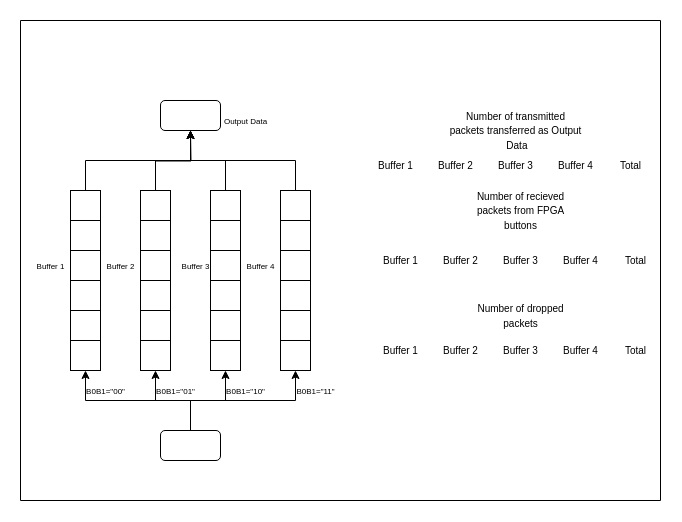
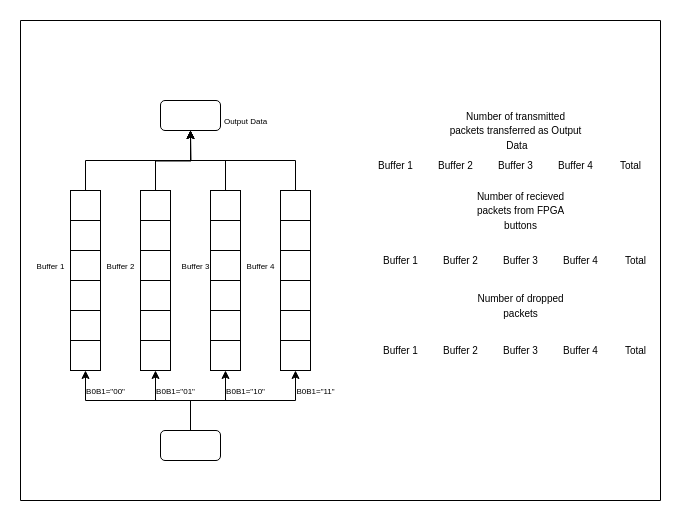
  <mxCell id="0" />
  <mxCell id="1" parent="0" />
  <mxCell id="2" value="" style="whiteSpace=wrap;html=1;aspect=fixed;" parent="1" vertex="1"><mxGeometry x="70" y="340" width="30" height="30" as="geometry" /></mxCell>
  <mxCell id="3" style="edgeStyle=orthogonalEdgeStyle;rounded=0;orthogonalLoop=1;jettySize=auto;html=1;exitX=0.5;exitY=0;exitDx=0;exitDy=0;entryX=0.5;entryY=1;entryDx=0;entryDy=0;" parent="1" source="4" target="35" edge="1"><mxGeometry relative="1" as="geometry" /></mxCell>
  <mxCell id="4" value="" style="whiteSpace=wrap;html=1;aspect=fixed;" parent="1" vertex="1"><mxGeometry x="70" y="190" width="30" height="30" as="geometry" /></mxCell>
  <mxCell id="5" value="" style="whiteSpace=wrap;html=1;aspect=fixed;" parent="1" vertex="1"><mxGeometry x="70" y="220" width="30" height="30" as="geometry" /></mxCell>
  <mxCell id="6" value="" style="whiteSpace=wrap;html=1;aspect=fixed;" parent="1" vertex="1"><mxGeometry x="70" y="250" width="30" height="30" as="geometry" /></mxCell>
  <mxCell id="7" value="" style="whiteSpace=wrap;html=1;aspect=fixed;" parent="1" vertex="1"><mxGeometry x="70" y="280" width="30" height="30" as="geometry" /></mxCell>
  <mxCell id="8" value="" style="whiteSpace=wrap;html=1;aspect=fixed;" parent="1" vertex="1"><mxGeometry x="70" y="310" width="30" height="30" as="geometry" /></mxCell>
  <mxCell id="9" value="" style="whiteSpace=wrap;html=1;aspect=fixed;" parent="1" vertex="1"><mxGeometry x="140" y="340" width="30" height="30" as="geometry" /></mxCell>
  <mxCell id="10" style="edgeStyle=orthogonalEdgeStyle;rounded=0;orthogonalLoop=1;jettySize=auto;html=1;exitX=0.5;exitY=0;exitDx=0;exitDy=0;" parent="1" source="11" edge="1"><mxGeometry relative="1" as="geometry"><mxPoint x="190" y="130" as="targetPoint" /></mxGeometry></mxCell>
  <mxCell id="11" value="" style="whiteSpace=wrap;html=1;aspect=fixed;" parent="1" vertex="1"><mxGeometry x="140" y="190" width="30" height="30" as="geometry" /></mxCell>
  <mxCell id="12" value="" style="whiteSpace=wrap;html=1;aspect=fixed;" parent="1" vertex="1"><mxGeometry x="140" y="220" width="30" height="30" as="geometry" /></mxCell>
  <mxCell id="13" value="" style="whiteSpace=wrap;html=1;aspect=fixed;" parent="1" vertex="1"><mxGeometry x="140" y="250" width="30" height="30" as="geometry" /></mxCell>
  <mxCell id="14" value="" style="whiteSpace=wrap;html=1;aspect=fixed;" parent="1" vertex="1"><mxGeometry x="140" y="280" width="30" height="30" as="geometry" /></mxCell>
  <mxCell id="15" value="" style="whiteSpace=wrap;html=1;aspect=fixed;" parent="1" vertex="1"><mxGeometry x="140" y="310" width="30" height="30" as="geometry" /></mxCell>
  <mxCell id="16" value="" style="whiteSpace=wrap;html=1;aspect=fixed;" parent="1" vertex="1"><mxGeometry x="210" y="340" width="30" height="30" as="geometry" /></mxCell>
  <mxCell id="17" style="edgeStyle=orthogonalEdgeStyle;rounded=0;orthogonalLoop=1;jettySize=auto;html=1;entryX=0.5;entryY=1;entryDx=0;entryDy=0;" parent="1" source="18" target="35" edge="1"><mxGeometry relative="1" as="geometry" /></mxCell>
  <mxCell id="18" value="" style="whiteSpace=wrap;html=1;aspect=fixed;" parent="1" vertex="1"><mxGeometry x="210" y="190" width="30" height="30" as="geometry" /></mxCell>
  <mxCell id="19" value="" style="whiteSpace=wrap;html=1;aspect=fixed;" parent="1" vertex="1"><mxGeometry x="210" y="220" width="30" height="30" as="geometry" /></mxCell>
  <mxCell id="20" value="" style="whiteSpace=wrap;html=1;aspect=fixed;" parent="1" vertex="1"><mxGeometry x="210" y="250" width="30" height="30" as="geometry" /></mxCell>
  <mxCell id="21" value="" style="whiteSpace=wrap;html=1;aspect=fixed;" parent="1" vertex="1"><mxGeometry x="210" y="280" width="30" height="30" as="geometry" /></mxCell>
  <mxCell id="22" value="" style="whiteSpace=wrap;html=1;aspect=fixed;" parent="1" vertex="1"><mxGeometry x="210" y="310" width="30" height="30" as="geometry" /></mxCell>
  <mxCell id="23" value="" style="whiteSpace=wrap;html=1;aspect=fixed;" parent="1" vertex="1"><mxGeometry x="280" y="340" width="30" height="30" as="geometry" /></mxCell>
  <mxCell id="24" style="edgeStyle=orthogonalEdgeStyle;rounded=0;orthogonalLoop=1;jettySize=auto;html=1;entryX=0.5;entryY=1;entryDx=0;entryDy=0;" parent="1" source="25" target="35" edge="1"><mxGeometry relative="1" as="geometry"><mxPoint x="295" y="160" as="targetPoint" /><Array as="points"><mxPoint x="295" y="160" /><mxPoint x="190" y="160" /></Array></mxGeometry></mxCell>
  <mxCell id="25" value="" style="whiteSpace=wrap;html=1;aspect=fixed;" parent="1" vertex="1"><mxGeometry x="280" y="190" width="30" height="30" as="geometry" /></mxCell>
  <mxCell id="26" value="" style="whiteSpace=wrap;html=1;aspect=fixed;" parent="1" vertex="1"><mxGeometry x="280" y="220" width="30" height="30" as="geometry" /></mxCell>
  <mxCell id="27" value="" style="whiteSpace=wrap;html=1;aspect=fixed;" parent="1" vertex="1"><mxGeometry x="280" y="250" width="30" height="30" as="geometry" /></mxCell>
  <mxCell id="28" value="" style="whiteSpace=wrap;html=1;aspect=fixed;" parent="1" vertex="1"><mxGeometry x="280" y="280" width="30" height="30" as="geometry" /></mxCell>
  <mxCell id="29" value="" style="whiteSpace=wrap;html=1;aspect=fixed;" parent="1" vertex="1"><mxGeometry x="280" y="310" width="30" height="30" as="geometry" /></mxCell>
  <mxCell id="30" style="edgeStyle=orthogonalEdgeStyle;rounded=0;orthogonalLoop=1;jettySize=auto;html=1;entryX=0.5;entryY=1;entryDx=0;entryDy=0;" parent="1" source="34" target="9" edge="1"><mxGeometry relative="1" as="geometry" /></mxCell>
  <mxCell id="31" style="edgeStyle=orthogonalEdgeStyle;rounded=0;orthogonalLoop=1;jettySize=auto;html=1;exitX=0.5;exitY=0;exitDx=0;exitDy=0;entryX=0.5;entryY=1;entryDx=0;entryDy=0;" parent="1" source="34" target="16" edge="1"><mxGeometry relative="1" as="geometry" /></mxCell>
  <mxCell id="32" style="edgeStyle=orthogonalEdgeStyle;rounded=0;orthogonalLoop=1;jettySize=auto;html=1;exitX=0.5;exitY=0;exitDx=0;exitDy=0;entryX=0.5;entryY=1;entryDx=0;entryDy=0;" parent="1" source="34" target="23" edge="1"><mxGeometry relative="1" as="geometry" /></mxCell>
  <mxCell id="33" style="edgeStyle=orthogonalEdgeStyle;rounded=0;orthogonalLoop=1;jettySize=auto;html=1;entryX=0.5;entryY=1;entryDx=0;entryDy=0;" parent="1" source="34" target="2" edge="1"><mxGeometry relative="1" as="geometry"><Array as="points"><mxPoint x="190" y="400" /><mxPoint x="85" y="400" /></Array></mxGeometry></mxCell>
  <mxCell id="34" value="" style="rounded=1;whiteSpace=wrap;html=1;" parent="1" vertex="1"><mxGeometry x="160" y="430" width="60" height="30" as="geometry" /></mxCell>
  <mxCell id="35" value="" style="rounded=1;whiteSpace=wrap;html=1;" parent="1" vertex="1"><mxGeometry x="160" y="100" width="60" height="30" as="geometry" /></mxCell>
  <mxCell id="36" value="&lt;font style=&quot;font-size: 8px;&quot;&gt;B0B1=&quot;00&quot;&lt;/font&gt;" style="text;html=1;resizable=0;autosize=1;align=center;verticalAlign=middle;points=[];fillColor=none;strokeColor=none;rounded=0;" parent="1" vertex="1"><mxGeometry x="80" y="380" width="50" height="20" as="geometry" /></mxCell>
  <mxCell id="37" value="&lt;font style=&quot;font-size: 8px;&quot;&gt;B0B1=&quot;01&quot;&lt;/font&gt;" style="text;html=1;resizable=0;autosize=1;align=center;verticalAlign=middle;points=[];fillColor=none;strokeColor=none;rounded=0;" parent="1" vertex="1"><mxGeometry x="150" y="380" width="50" height="20" as="geometry" /></mxCell>
  <mxCell id="38" value="&lt;font style=&quot;font-size: 8px;&quot;&gt;B0B1=&quot;10&quot;&lt;/font&gt;" style="text;html=1;resizable=0;autosize=1;align=center;verticalAlign=middle;points=[];fillColor=none;strokeColor=none;rounded=0;" parent="1" vertex="1"><mxGeometry x="220" y="380" width="50" height="20" as="geometry" /></mxCell>
  <mxCell id="39" value="&lt;font style=&quot;font-size: 8px;&quot;&gt;B0B1=&quot;11&quot;&lt;/font&gt;" style="text;html=1;resizable=0;autosize=1;align=center;verticalAlign=middle;points=[];fillColor=none;strokeColor=none;rounded=0;" parent="1" vertex="1"><mxGeometry x="290" y="380" width="50" height="20" as="geometry" /></mxCell>
  <mxCell id="40" value="&lt;font style=&quot;font-size: 8px;&quot;&gt;Output Data&lt;/font&gt;" style="text;html=1;resizable=0;autosize=1;align=center;verticalAlign=middle;points=[];fillColor=none;strokeColor=none;rounded=0;" parent="1" vertex="1"><mxGeometry x="215" y="110" width="60" height="20" as="geometry" /></mxCell>
  <mxCell id="41" value="&lt;font style=&quot;font-size: 8px;&quot;&gt;Buffer 1&lt;/font&gt;" style="text;html=1;resizable=0;autosize=1;align=center;verticalAlign=middle;points=[];fillColor=none;strokeColor=none;rounded=0;" parent="1" vertex="1"><mxGeometry x="30" y="255" width="40" height="20" as="geometry" /></mxCell>
  <mxCell id="42" value="&lt;font style=&quot;font-size: 8px;&quot;&gt;Buffer 2&lt;/font&gt;" style="text;html=1;resizable=0;autosize=1;align=center;verticalAlign=middle;points=[];fillColor=none;strokeColor=none;rounded=0;" parent="1" vertex="1"><mxGeometry x="100" y="255" width="40" height="20" as="geometry" /></mxCell>
  <mxCell id="43" value="&lt;font style=&quot;font-size: 8px;&quot;&gt;Buffer 3&lt;/font&gt;" style="text;html=1;resizable=0;autosize=1;align=center;verticalAlign=middle;points=[];fillColor=none;strokeColor=none;rounded=0;" parent="1" vertex="1"><mxGeometry x="175" y="255" width="40" height="20" as="geometry" /></mxCell>
  <mxCell id="44" value="&lt;font style=&quot;font-size: 8px;&quot;&gt;Buffer 4&lt;/font&gt;" style="text;html=1;resizable=0;autosize=1;align=center;verticalAlign=middle;points=[];fillColor=none;strokeColor=none;rounded=0;" parent="1" vertex="1"><mxGeometry x="240" y="255" width="40" height="20" as="geometry" /></mxCell>
  <mxCell id="45" value="&lt;font style=&quot;font-size: 10px;&quot;&gt;Number of transmitted &lt;br&gt;packets transferred as Output&lt;br&gt;&amp;nbsp;Data&lt;/font&gt;" style="text;html=1;resizable=0;autosize=1;align=center;verticalAlign=middle;points=[];fillColor=none;strokeColor=none;rounded=0;" parent="1" vertex="1"><mxGeometry x="440" y="105" width="150" height="50" as="geometry" /></mxCell>
  <mxCell id="46" value="&lt;span style=&quot;font-size: 10px;&quot;&gt;Buffer 1&lt;/span&gt;" style="text;html=1;resizable=0;autosize=1;align=center;verticalAlign=middle;points=[];fillColor=none;strokeColor=none;rounded=0;" parent="1" vertex="1"><mxGeometry x="370" y="155" width="50" height="20" as="geometry" /></mxCell>
  <mxCell id="47" value="&lt;span style=&quot;font-size: 10px;&quot;&gt;Buffer 2&lt;/span&gt;" style="text;html=1;resizable=0;autosize=1;align=center;verticalAlign=middle;points=[];fillColor=none;strokeColor=none;rounded=0;" parent="1" vertex="1"><mxGeometry x="430" y="155" width="50" height="20" as="geometry" /></mxCell>
  <mxCell id="48" value="&lt;span style=&quot;font-size: 10px;&quot;&gt;Buffer 3&lt;/span&gt;" style="text;html=1;resizable=0;autosize=1;align=center;verticalAlign=middle;points=[];fillColor=none;strokeColor=none;rounded=0;" parent="1" vertex="1"><mxGeometry x="490" y="155" width="50" height="20" as="geometry" /></mxCell>
  <mxCell id="49" value="&lt;span style=&quot;font-size: 10px;&quot;&gt;Buffer 4&lt;/span&gt;" style="text;html=1;resizable=0;autosize=1;align=center;verticalAlign=middle;points=[];fillColor=none;strokeColor=none;rounded=0;" parent="1" vertex="1"><mxGeometry x="550" y="155" width="50" height="20" as="geometry" /></mxCell>
  <mxCell id="50" value="&lt;span style=&quot;font-size: 10px;&quot;&gt;Total&lt;/span&gt;" style="text;html=1;resizable=0;autosize=1;align=center;verticalAlign=middle;points=[];fillColor=none;strokeColor=none;rounded=0;" parent="1" vertex="1"><mxGeometry x="610" y="155" width="40" height="20" as="geometry" /></mxCell>
  <mxCell id="51" value="&lt;font style=&quot;font-size: 10px;&quot;&gt;Number of recieved &lt;br&gt;packets from FPGA &lt;br&gt;buttons&lt;/font&gt;" style="text;html=1;resizable=0;autosize=1;align=center;verticalAlign=middle;points=[];fillColor=none;strokeColor=none;rounded=0;" parent="1" vertex="1"><mxGeometry x="470" y="185" width="100" height="50" as="geometry" /></mxCell>
  <mxCell id="52" value="&lt;span style=&quot;font-size: 10px;&quot;&gt;Buffer 1&lt;/span&gt;" style="text;html=1;resizable=0;autosize=1;align=center;verticalAlign=middle;points=[];fillColor=none;strokeColor=none;rounded=0;" parent="1" vertex="1"><mxGeometry x="375" y="250" width="50" height="20" as="geometry" /></mxCell>
  <mxCell id="53" value="&lt;span style=&quot;font-size: 10px;&quot;&gt;Buffer 2&lt;/span&gt;" style="text;html=1;resizable=0;autosize=1;align=center;verticalAlign=middle;points=[];fillColor=none;strokeColor=none;rounded=0;" parent="1" vertex="1"><mxGeometry x="435" y="250" width="50" height="20" as="geometry" /></mxCell>
  <mxCell id="54" value="&lt;span style=&quot;font-size: 10px;&quot;&gt;Buffer 3&lt;/span&gt;" style="text;html=1;resizable=0;autosize=1;align=center;verticalAlign=middle;points=[];fillColor=none;strokeColor=none;rounded=0;" parent="1" vertex="1"><mxGeometry x="495" y="250" width="50" height="20" as="geometry" /></mxCell>
  <mxCell id="55" value="&lt;span style=&quot;font-size: 10px;&quot;&gt;Buffer 4&lt;/span&gt;" style="text;html=1;resizable=0;autosize=1;align=center;verticalAlign=middle;points=[];fillColor=none;strokeColor=none;rounded=0;" parent="1" vertex="1"><mxGeometry x="555" y="250" width="50" height="20" as="geometry" /></mxCell>
  <mxCell id="56" value="&lt;span style=&quot;font-size: 10px;&quot;&gt;Total&lt;/span&gt;" style="text;html=1;resizable=0;autosize=1;align=center;verticalAlign=middle;points=[];fillColor=none;strokeColor=none;rounded=0;" parent="1" vertex="1"><mxGeometry x="615" y="250" width="40" height="20" as="geometry" /></mxCell>
- <mxCell id="57" value="&lt;span style=&quot;font-size: 10px;&quot;&gt;Number of dropped&lt;br&gt;&lt;/span&gt;&lt;font style=&quot;font-size: 10px;&quot;&gt;packets&lt;/font&gt;" style="text;html=1;resizable=0;autosize=1;align=center;verticalAlign=middle;points=[];fillColor=none;strokeColor=none;rounded=0;" parent="1" vertex="1"><mxGeometry x="470" y="295" width="100" height="40" as="geometry" /></mxCell>
+ <mxCell id="57" value="&lt;span style=&quot;font-size: 10px;&quot;&gt;Number of dropped&lt;br&gt;&lt;/span&gt;&lt;font style=&quot;font-size: 10px;&quot;&gt;packets&lt;/font&gt;" style="text;html=1;resizable=0;autosize=1;align=center;verticalAlign=middle;points=[];fillColor=none;strokeColor=none;rounded=0;" parent="1" vertex="1"><mxGeometry x="470" y="285" width="100" height="40" as="geometry" /></mxCell>
  <mxCell id="58" value="&lt;span style=&quot;font-size: 10px;&quot;&gt;Buffer 1&lt;/span&gt;" style="text;html=1;resizable=0;autosize=1;align=center;verticalAlign=middle;points=[];fillColor=none;strokeColor=none;rounded=0;" parent="1" vertex="1"><mxGeometry x="375" y="340" width="50" height="20" as="geometry" /></mxCell>
  <mxCell id="59" value="&lt;span style=&quot;font-size: 10px;&quot;&gt;Buffer 2&lt;/span&gt;" style="text;html=1;resizable=0;autosize=1;align=center;verticalAlign=middle;points=[];fillColor=none;strokeColor=none;rounded=0;" parent="1" vertex="1"><mxGeometry x="435" y="340" width="50" height="20" as="geometry" /></mxCell>
  <mxCell id="60" value="&lt;span style=&quot;font-size: 10px;&quot;&gt;Buffer 3&lt;/span&gt;" style="text;html=1;resizable=0;autosize=1;align=center;verticalAlign=middle;points=[];fillColor=none;strokeColor=none;rounded=0;" parent="1" vertex="1"><mxGeometry x="495" y="340" width="50" height="20" as="geometry" /></mxCell>
  <mxCell id="61" value="&lt;span style=&quot;font-size: 10px;&quot;&gt;Buffer 4&lt;/span&gt;" style="text;html=1;resizable=0;autosize=1;align=center;verticalAlign=middle;points=[];fillColor=none;strokeColor=none;rounded=0;" parent="1" vertex="1"><mxGeometry x="555" y="340" width="50" height="20" as="geometry" /></mxCell>
  <mxCell id="62" value="&lt;span style=&quot;font-size: 10px;&quot;&gt;Total&lt;/span&gt;" style="text;html=1;resizable=0;autosize=1;align=center;verticalAlign=middle;points=[];fillColor=none;strokeColor=none;rounded=0;" parent="1" vertex="1"><mxGeometry x="615" y="340" width="40" height="20" as="geometry" /></mxCell>
  <mxCell id="63" value="" style="verticalLabelPosition=bottom;verticalAlign=top;html=1;shape=mxgraph.basic.rect;fillColor2=none;strokeWidth=1;size=20;indent=5;fillColor=none;" parent="1" vertex="1"><mxGeometry width="640" height="480" as="geometry" x="20" y="20" /></mxCell>
